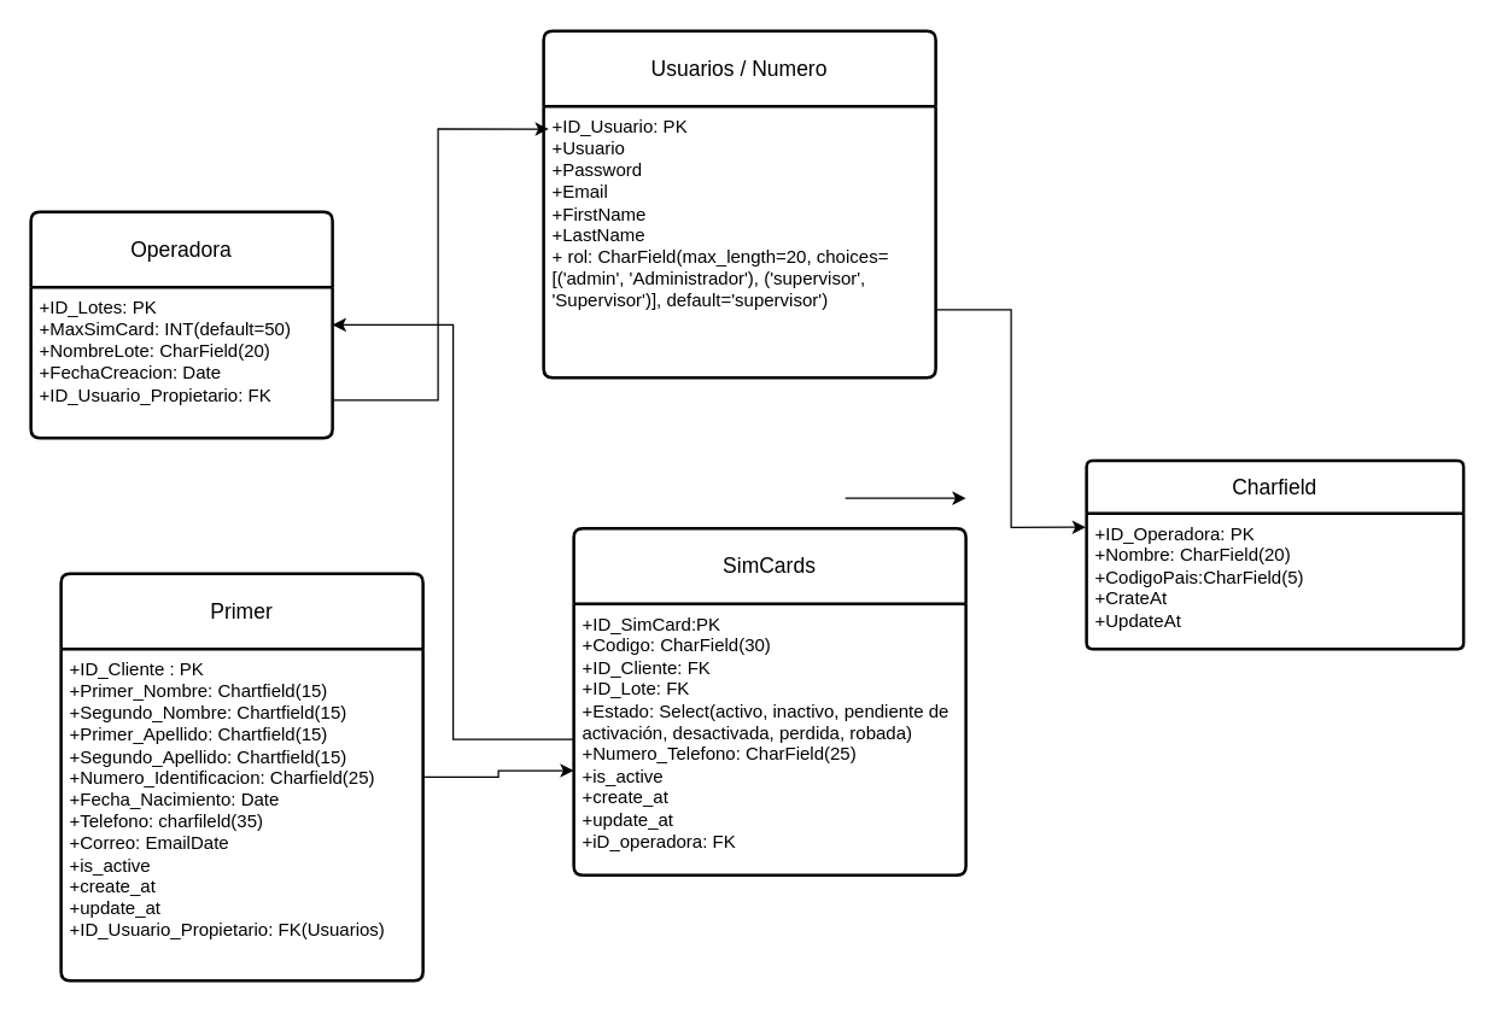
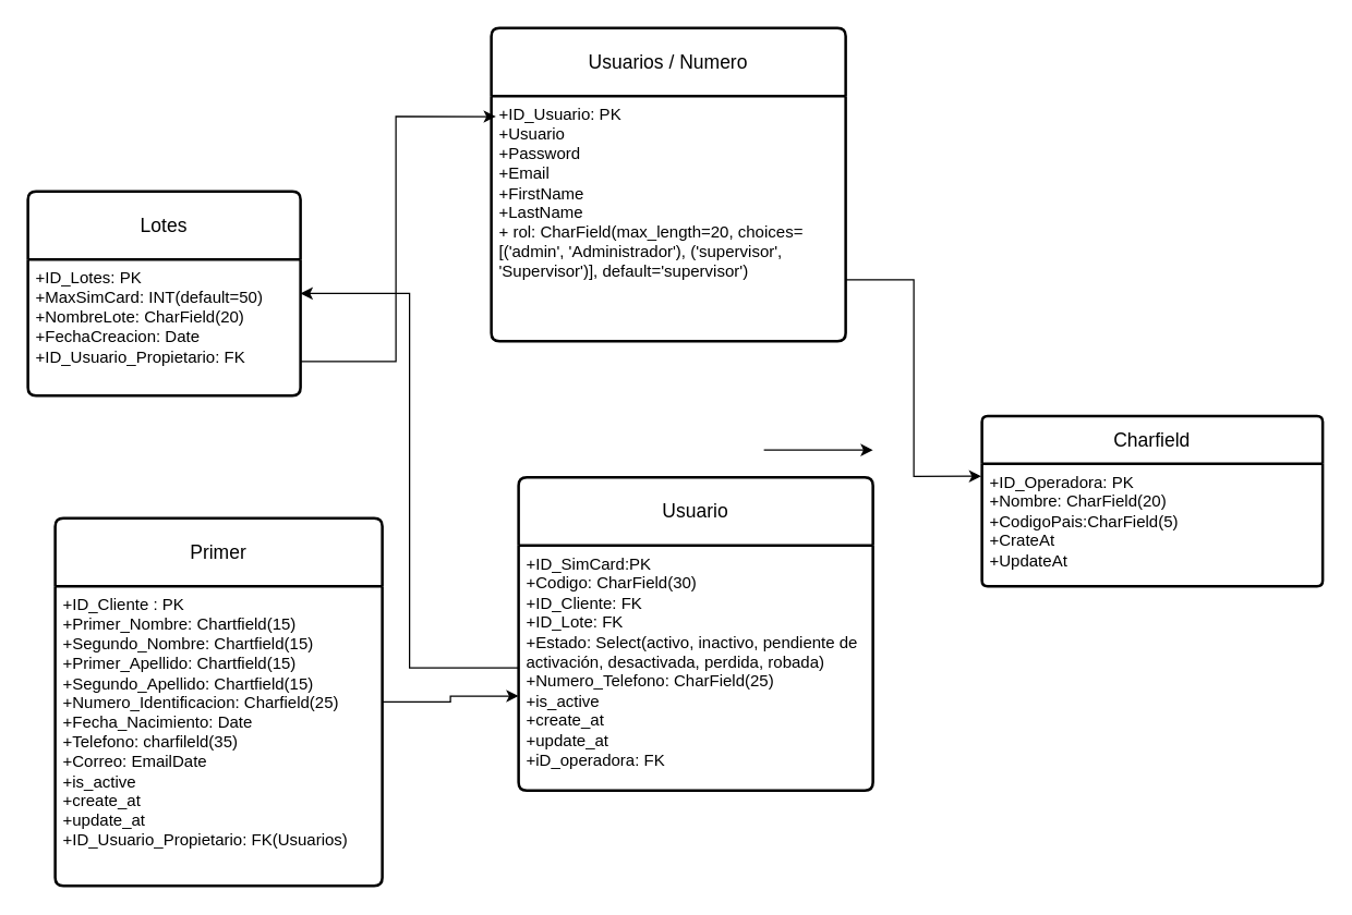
  <mxCell id="0" />
  <mxCell id="1" parent="0" />
  <mxCell id="2" style="edgeStyle=orthogonalEdgeStyle;rounded=0;orthogonalLoop=1;jettySize=auto;html=1;entryX=0;entryY=0.615;entryDx=0;entryDy=0;entryPerimeter=0;" edge="1" parent="1" source="3" target="10"><mxGeometry relative="1" as="geometry" /></mxCell>
  <mxCell id="3" value="Primer" style="swimlane;childLayout=stackLayout;horizontal=1;startSize=50;horizontalStack=0;rounded=1;fontSize=14;fontStyle=0;strokeWidth=2;resizeParent=0;resizeLast=1;shadow=0;dashed=0;align=center;arcSize=4;whiteSpace=wrap;html=1;" vertex="1" parent="1"><mxGeometry y="380" width="240" height="270" as="geometry" x="40" /></mxCell>
  <mxCell id="4" value="+ID_Cliente : PK&lt;div&gt;+Primer_Nombre:&amp;nbsp;&lt;span style=&quot;background-color: transparent; color: light-dark(rgb(0, 0, 0), rgb(255, 255, 255));&quot;&gt;Chartfield(15)&lt;/span&gt;&lt;/div&gt;&lt;div&gt;+Segundo_Nombre:&amp;nbsp;&lt;span style=&quot;background-color: transparent; color: light-dark(rgb(0, 0, 0), rgb(255, 255, 255));&quot;&gt;Chartfield(15)&lt;/span&gt;&lt;/div&gt;&lt;div&gt;+Primer_Apellido:&amp;nbsp;&lt;span style=&quot;background-color: transparent; color: light-dark(rgb(0, 0, 0), rgb(255, 255, 255));&quot;&gt;Chartfield(15)&lt;/span&gt;&lt;/div&gt;&lt;div&gt;+Segundo_Apellido: Chartfield(15)&lt;/div&gt;&lt;div&gt;&lt;span style=&quot;background-color: transparent; color: light-dark(rgb(0, 0, 0), rgb(255, 255, 255));&quot;&gt;+Numero_Identificacion: Charfield(25)&lt;/span&gt;&lt;/div&gt;&lt;div&gt;+Fecha_Nacimiento: Date&lt;/div&gt;&lt;div&gt;+Telefono: charfileld(35)&lt;/div&gt;&lt;div&gt;+Correo: EmailDate&lt;/div&gt;&lt;div&gt;&lt;div&gt;&lt;span style=&quot;background-color: transparent; color: light-dark(rgb(0, 0, 0), rgb(255, 255, 255));&quot;&gt;+is_active&lt;/span&gt;&lt;/div&gt;&lt;div&gt;&lt;span style=&quot;background-color: transparent; color: light-dark(rgb(0, 0, 0), rgb(255, 255, 255));&quot;&gt;+create_at&lt;/span&gt;&lt;/div&gt;&lt;div&gt;&lt;span style=&quot;background-color: transparent; color: light-dark(rgb(0, 0, 0), rgb(255, 255, 255));&quot;&gt;+update_at&lt;/span&gt;&lt;/div&gt;&lt;div&gt;&lt;span style=&quot;background-color: transparent; color: light-dark(rgb(0, 0, 0), rgb(255, 255, 255));&quot;&gt;+I&lt;/span&gt;&lt;span style=&quot;background-color: transparent; color: light-dark(rgb(0, 0, 0), rgb(255, 255, 255));&quot;&gt;D_Usuario_Propietario: FK(Usuarios)&lt;/span&gt;&lt;/div&gt;&lt;/div&gt;" style="align=left;strokeColor=none;fillColor=none;spacingLeft=4;spacingRight=4;fontSize=12;verticalAlign=top;resizable=0;rotatable=0;part=1;html=1;whiteSpace=wrap;" vertex="1" parent="3"><mxGeometry y="50" width="240" height="220" as="geometry" /></mxCell>
  <mxCell id="5" value="Usuarios / Numero" style="swimlane;childLayout=stackLayout;horizontal=1;startSize=50;horizontalStack=0;rounded=1;fontSize=14;fontStyle=0;strokeWidth=2;resizeParent=0;resizeLast=1;shadow=0;dashed=0;align=center;arcSize=4;whiteSpace=wrap;html=1;" vertex="1" parent="1"><mxGeometry x="360" y="20" width="260" height="230" as="geometry" /></mxCell>
  <mxCell id="6" value="&lt;div&gt;+ID_Usuario: PK&lt;/div&gt;+Usuario&lt;br&gt;+Password&lt;div&gt;+Email&lt;br&gt;+FirstName&lt;div&gt;+LastName&lt;/div&gt;&lt;div&gt;&lt;span style=&quot;background-color: transparent; color: light-dark(rgb(0, 0, 0), rgb(255, 255, 255));&quot;&gt;+ rol: CharField(max_length=20, choices=[('admin', 'Administrador'), ('supervisor', 'Supervisor')], default='supervisor')&lt;/span&gt;&lt;/div&gt;&lt;/div&gt;" style="align=left;strokeColor=none;fillColor=none;spacingLeft=4;spacingRight=4;fontSize=12;verticalAlign=top;resizable=0;rotatable=0;part=1;html=1;whiteSpace=wrap;" vertex="1" parent="5"><mxGeometry y="50" width="260" height="180" as="geometry" /></mxCell>
- <mxCell id="7" value="Operadora" style="swimlane;childLayout=stackLayout;horizontal=1;startSize=50;horizontalStack=0;rounded=1;fontSize=14;fontStyle=0;strokeWidth=2;resizeParent=0;resizeLast=1;shadow=0;dashed=0;align=center;arcSize=4;whiteSpace=wrap;html=1;" vertex="1" parent="1"><mxGeometry x="20" y="140" width="200" height="150" as="geometry" /></mxCell>
+ <mxCell id="7" value="Lotes" style="swimlane;childLayout=stackLayout;horizontal=1;startSize=50;horizontalStack=0;rounded=1;fontSize=14;fontStyle=0;strokeWidth=2;resizeParent=0;resizeLast=1;shadow=0;dashed=0;align=center;arcSize=4;whiteSpace=wrap;html=1;" vertex="1" parent="1"><mxGeometry x="20" y="140" width="200" height="150" as="geometry" /></mxCell>
  <mxCell id="8" value="+ID_Lotes: PK&lt;div&gt;+MaxSimCard: INT(default=50)&lt;br&gt;&lt;div&gt;+NombreLote: CharField(20)&lt;/div&gt;&lt;div&gt;+FechaCreacion: Date&lt;/div&gt;&lt;div&gt;&lt;div&gt;+ID_Usuario_Propietario: FK&lt;/div&gt;&lt;div&gt;&lt;br&gt;&lt;/div&gt;&lt;/div&gt;&lt;/div&gt;" style="align=left;strokeColor=none;fillColor=none;spacingLeft=4;spacingRight=4;fontSize=12;verticalAlign=top;resizable=0;rotatable=0;part=1;html=1;whiteSpace=wrap;" vertex="1" parent="7"><mxGeometry y="50" width="200" height="100" as="geometry" /></mxCell>
- <mxCell id="9" value="SimCards" style="swimlane;childLayout=stackLayout;horizontal=1;startSize=50;horizontalStack=0;rounded=1;fontSize=14;fontStyle=0;strokeWidth=2;resizeParent=0;resizeLast=1;shadow=0;dashed=0;align=center;arcSize=4;whiteSpace=wrap;html=1;" vertex="1" parent="1"><mxGeometry x="380" y="350" width="260" height="230" as="geometry" /></mxCell>
+ <mxCell id="9" value="Usuario" style="swimlane;childLayout=stackLayout;horizontal=1;startSize=50;horizontalStack=0;rounded=1;fontSize=14;fontStyle=0;strokeWidth=2;resizeParent=0;resizeLast=1;shadow=0;dashed=0;align=center;arcSize=4;whiteSpace=wrap;html=1;" vertex="1" parent="1"><mxGeometry x="380" y="350" width="260" height="230" as="geometry" /></mxCell>
  <mxCell id="10" value="+ID_SimCard:PK&lt;br&gt;+Codigo: CharField(30)&lt;div&gt;+ID_Cliente: FK&lt;/div&gt;&lt;div&gt;+ID_Lote: FK&lt;/div&gt;&lt;div&gt;+Estado: Select(activo, inactivo, pendiente de activación, desactivada, perdida, robada&lt;span style=&quot;background-color: transparent; color: light-dark(rgb(0, 0, 0), rgb(255, 255, 255));&quot;&gt;)&lt;/span&gt;&lt;/div&gt;&lt;div&gt;&lt;span style=&quot;background-color: transparent; color: light-dark(rgb(0, 0, 0), rgb(255, 255, 255));&quot;&gt;+Numero_Telefono: CharField(25)&lt;/span&gt;&lt;/div&gt;&lt;div&gt;&lt;span style=&quot;background-color: transparent; color: light-dark(rgb(0, 0, 0), rgb(255, 255, 255));&quot;&gt;+is_active&lt;/span&gt;&lt;/div&gt;&lt;div&gt;&lt;span style=&quot;background-color: transparent; color: light-dark(rgb(0, 0, 0), rgb(255, 255, 255));&quot;&gt;+create_at&lt;/span&gt;&lt;/div&gt;&lt;div&gt;&lt;span style=&quot;background-color: transparent; color: light-dark(rgb(0, 0, 0), rgb(255, 255, 255));&quot;&gt;+update_at&lt;/span&gt;&lt;/div&gt;&lt;div&gt;+iD_operadora: FK&lt;/div&gt;" style="align=left;strokeColor=none;fillColor=none;spacingLeft=4;spacingRight=4;fontSize=12;verticalAlign=top;resizable=0;rotatable=0;part=1;html=1;whiteSpace=wrap;" vertex="1" parent="9"><mxGeometry y="50" width="260" height="180" as="geometry" /></mxCell>
  <mxCell id="11" style="edgeStyle=orthogonalEdgeStyle;rounded=0;orthogonalLoop=1;jettySize=auto;html=1;exitX=1;exitY=0.75;exitDx=0;exitDy=0;entryX=0.013;entryY=0.084;entryDx=0;entryDy=0;entryPerimeter=0;" edge="1" parent="1" source="8" target="6"><mxGeometry relative="1" as="geometry" /></mxCell>
  <mxCell id="12" style="edgeStyle=orthogonalEdgeStyle;rounded=0;orthogonalLoop=1;jettySize=auto;html=1;entryX=1;entryY=0.25;entryDx=0;entryDy=0;" edge="1" parent="1" source="10" target="8"><mxGeometry relative="1" as="geometry" /></mxCell>
  <mxCell id="13" value="Charfield" style="swimlane;childLayout=stackLayout;horizontal=1;startSize=35;horizontalStack=0;rounded=1;fontSize=14;fontStyle=0;strokeWidth=2;resizeParent=0;resizeLast=1;shadow=0;dashed=0;align=center;arcSize=4;whiteSpace=wrap;html=1;" vertex="1" parent="1"><mxGeometry x="720" y="305" width="250" height="125" as="geometry" /></mxCell>
  <mxCell id="14" value="+ID_Operadora: PK&lt;br&gt;+Nombre: CharField(20)&lt;br&gt;+CodigoPais:CharField(5)&lt;div&gt;+CrateAt&lt;/div&gt;&lt;div&gt;+UpdateAt&lt;/div&gt;" style="align=left;strokeColor=none;fillColor=none;spacingLeft=4;spacingRight=4;fontSize=12;verticalAlign=top;resizable=0;rotatable=0;part=1;html=1;whiteSpace=wrap;" vertex="1" parent="13"><mxGeometry y="35" width="250" height="90" as="geometry" /></mxCell>
  <mxCell id="15" style="edgeStyle=orthogonalEdgeStyle;rounded=0;orthogonalLoop=1;jettySize=auto;html=1;exitX=1;exitY=0.75;exitDx=0;exitDy=0;entryX=-0.002;entryY=0.103;entryDx=0;entryDy=0;entryPerimeter=0;" edge="1" parent="1" source="6" target="14"><mxGeometry relative="1" as="geometry" /></mxCell>
  <mxCell id="16" value="" style="edgeStyle=none;orthogonalLoop=1;jettySize=auto;html=1;rounded=0;" edge="1" parent="1"><mxGeometry width="80" relative="1" as="geometry"><mxPoint x="560" y="330" as="sourcePoint" /><mxPoint x="640" y="330" as="targetPoint" /><Array as="points" /></mxGeometry></mxCell>
